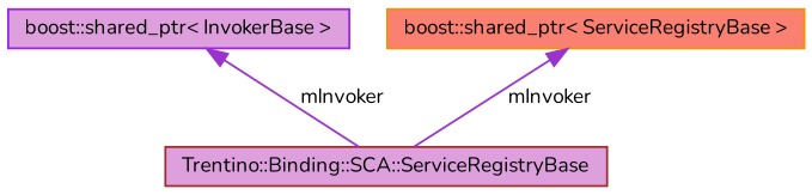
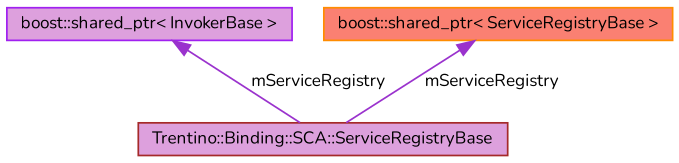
  digraph {
    fontname=Nunito
    node [fillcolor=plum fontname=Nunito fontsize=10 shape=record style=filled]
    edge [color=darkorchid3 dir=back fontname=Nunito fontsize=10 labelfontname=Helvetica labelfontsize=10 style=solid]
    n1 [color=brown fontcolor=black height=0.2 label="Trentino::Binding::SCA::ServiceRegistryBase" width=0.4]
    n2 [color=purple height=0.2 label="boost::shared_ptr\< InvokerBase \>" width=0.4]
    n3 [color=darkorange fillcolor=salmon height=0.2 label="boost::shared_ptr\< ServiceRegistryBase \>" width=0.4]
-   n2 -> n1 [label=" mInvoker"]
-   n3 -> n1 [label=" mInvoker"]
+   n2 -> n1 [label=" mServiceRegistry"]
+   n3 -> n1 [label=" mServiceRegistry"]
  }
